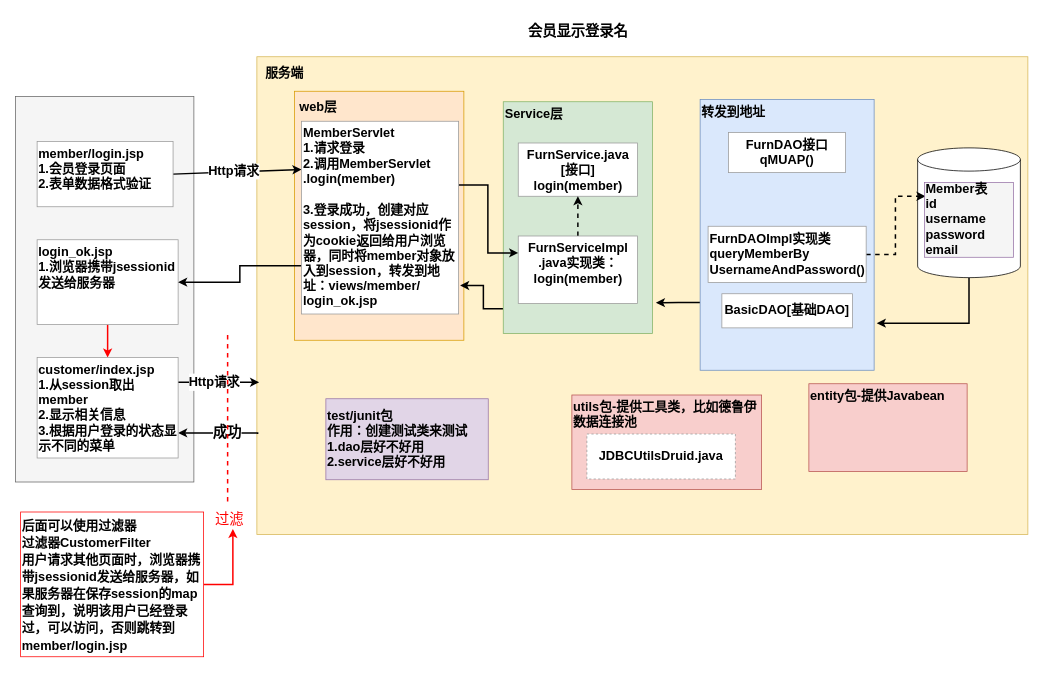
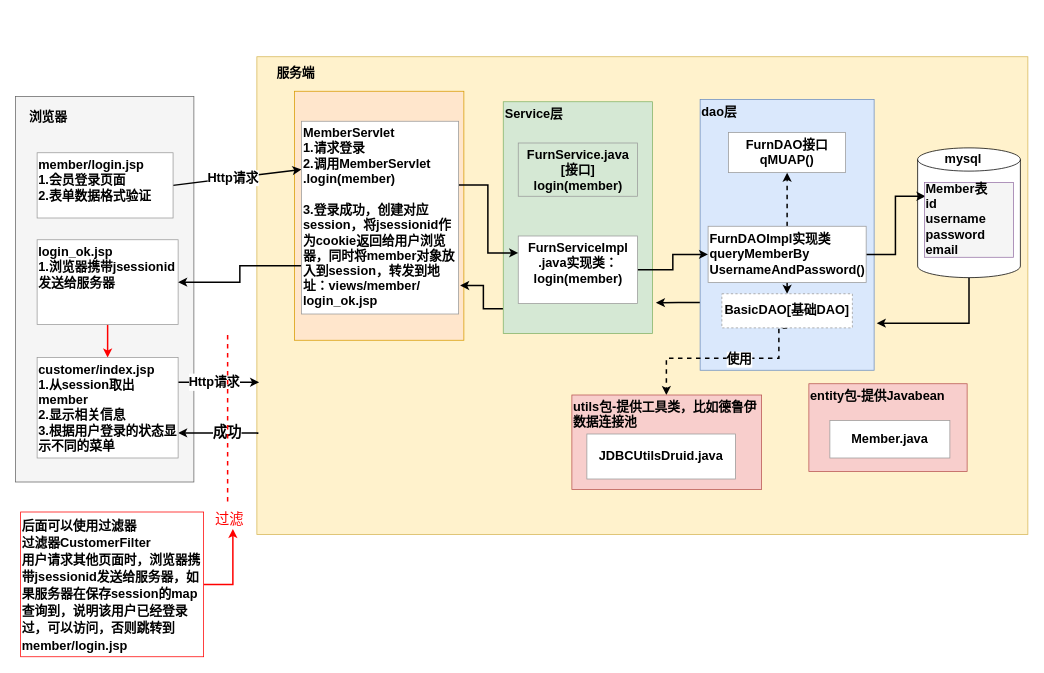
  <mxCell id="0" />
  <mxCell id="1" parent="0" />
- <mxCell id="2" value="&lt;span style=&quot;font-size: 19px;&quot;&gt;会员显示登录名&lt;/span&gt;" style="text;html=1;strokeColor=none;fillColor=none;align=center;verticalAlign=middle;whiteSpace=wrap;rounded=0;fontSize=18;fontStyle=1" parent="1" vertex="1"><mxGeometry x="621.5" y="20" width="297" height="44" as="geometry" /></mxCell>
  <mxCell id="3" value="" style="rounded=0;whiteSpace=wrap;html=1;fontSize=18;fillColor=#f5f5f5;strokeColor=#666666;fontStyle=1;fontColor=#333333;" parent="1" vertex="1"><mxGeometry x="20" y="128" width="238" height="514" as="geometry" /></mxCell>
+ <mxCell id="4" value="浏览器" style="text;html=1;strokeColor=none;fillColor=none;align=center;verticalAlign=middle;whiteSpace=wrap;rounded=0;fontSize=17;fontStyle=1" parent="1" vertex="1"><mxGeometry x="34" y="141" width="60" height="30" as="geometry" /></mxCell>
  <mxCell id="5" value="" style="rounded=0;whiteSpace=wrap;html=1;fontSize=17;fillColor=#fff2cc;strokeColor=#d6b656;fontStyle=1" parent="1" vertex="1"><mxGeometry x="342" y="75" width="1028" height="637" as="geometry" /></mxCell>
- <mxCell id="6" value="服务端" style="text;html=1;strokeColor=none;fillColor=none;align=center;verticalAlign=middle;whiteSpace=wrap;rounded=0;fontSize=17;fontStyle=1" parent="1" vertex="1"><mxGeometry x="349" y="83" width="60" height="30" as="geometry" /></mxCell>
+ <mxCell id="6" value="服务端" style="text;html=1;strokeColor=none;fillColor=none;align=center;verticalAlign=middle;whiteSpace=wrap;rounded=0;fontSize=17;fontStyle=1" parent="1" vertex="1"><mxGeometry x="364" y="83" width="60" height="30" as="geometry" /></mxCell>
  <mxCell id="7" style="edgeStyle=orthogonalEdgeStyle;rounded=0;orthogonalLoop=1;jettySize=auto;html=1;entryX=1;entryY=0.75;entryDx=0;entryDy=0;fontSize=19;strokeWidth=2;" edge="1" parent="1" target="48"><mxGeometry relative="1" as="geometry"><mxPoint x="343" y="578" as="sourcePoint" /><Array as="points"><mxPoint x="343" y="578" /><mxPoint x="343" y="578" /></Array></mxGeometry></mxCell>
  <mxCell id="8" value="成功" style="edgeLabel;html=1;align=center;verticalAlign=middle;resizable=0;points=[];fontSize=19;fontStyle=1" vertex="1" connectable="0" parent="7"><mxGeometry x="0.147" y="-4" relative="1" as="geometry"><mxPoint x="19" y="4" as="offset" /></mxGeometry></mxCell>
  <mxCell id="9" value="" style="text;html=1;strokeColor=#d79b00;fillColor=#ffe6cc;align=left;verticalAlign=top;whiteSpace=wrap;rounded=0;fontSize=17;fontStyle=1" parent="1" vertex="1"><mxGeometry x="392" y="121" width="226" height="332" as="geometry" /></mxCell>
  <mxCell id="10" style="rounded=0;orthogonalLoop=1;jettySize=auto;html=1;entryX=0;entryY=0.25;entryDx=0;entryDy=0;fontSize=17;strokeWidth=2;fontStyle=1;exitX=1;exitY=0.5;exitDx=0;exitDy=0;" parent="1" source="18" target="43" edge="1"><mxGeometry relative="1" as="geometry"><mxPoint x="262" y="207" as="sourcePoint" /><mxPoint x="409" y="195" as="targetPoint" /></mxGeometry></mxCell>
  <mxCell id="11" value="Http请求" style="edgeLabel;html=1;align=center;verticalAlign=middle;resizable=0;points=[];fontSize=17;fontStyle=1" parent="10" vertex="1" connectable="0"><mxGeometry x="-0.246" y="2" relative="1" as="geometry"><mxPoint x="15" as="offset" /></mxGeometry></mxCell>
  <mxCell id="12" style="edgeStyle=orthogonalEdgeStyle;rounded=0;orthogonalLoop=1;jettySize=auto;html=1;exitX=-0.001;exitY=0.893;exitDx=0;exitDy=0;fontSize=17;strokeColor=default;strokeWidth=2;exitPerimeter=0;" parent="1" source="13" edge="1"><mxGeometry relative="1" as="geometry"><mxPoint x="613" y="380" as="targetPoint" /><Array as="points"><mxPoint x="644" y="411" /><mxPoint x="644" y="380" /><mxPoint x="618" y="380" /></Array></mxGeometry></mxCell>
  <mxCell id="13" value="Service层" style="text;html=1;strokeColor=#82b366;fillColor=#d5e8d4;align=left;verticalAlign=top;whiteSpace=wrap;rounded=0;fontSize=17;fontStyle=1" parent="1" vertex="1"><mxGeometry x="670.5" y="135" width="199" height="309" as="geometry" /></mxCell>
  <mxCell id="14" style="edgeStyle=orthogonalEdgeStyle;rounded=0;orthogonalLoop=1;jettySize=auto;html=1;exitX=0;exitY=0.75;exitDx=0;exitDy=0;fontSize=17;strokeWidth=2;" parent="1" source="15" edge="1"><mxGeometry relative="1" as="geometry"><mxPoint x="874" y="403" as="targetPoint" /></mxGeometry></mxCell>
- <mxCell id="15" value="转发到地址" style="text;html=1;strokeColor=#6c8ebf;fillColor=#dae8fc;align=left;verticalAlign=top;whiteSpace=wrap;rounded=0;fontSize=17;fontStyle=1" parent="1" vertex="1"><mxGeometry x="933" y="132" width="232" height="361" as="geometry" /></mxCell>
+ <mxCell id="15" value="dao层" style="text;html=1;strokeColor=#6c8ebf;fillColor=#dae8fc;align=left;verticalAlign=top;whiteSpace=wrap;rounded=0;fontSize=17;fontStyle=1" parent="1" vertex="1"><mxGeometry x="933" y="132" width="232" height="361" as="geometry" /></mxCell>
  <mxCell id="16" style="edgeStyle=orthogonalEdgeStyle;rounded=0;orthogonalLoop=1;jettySize=auto;html=1;exitX=0.5;exitY=1;exitDx=0;exitDy=0;exitPerimeter=0;entryX=1.015;entryY=0.826;entryDx=0;entryDy=0;entryPerimeter=0;fontSize=17;strokeWidth=2;" parent="1" source="17" target="15" edge="1"><mxGeometry relative="1" as="geometry" /></mxCell>
  <mxCell id="17" value="" style="shape=cylinder3;whiteSpace=wrap;html=1;boundedLbl=1;backgroundOutline=1;size=15.49;fontSize=17;fontStyle=1" parent="1" vertex="1"><mxGeometry x="1223" y="196.5" width="137" height="173" as="geometry" /></mxCell>
- <mxCell id="18" value="member/login.jsp&lt;br&gt;1.会员登录页面&lt;br&gt;2.表单数据格式验证" style="rounded=0;whiteSpace=wrap;html=1;fontSize=17;fontStyle=1;align=left;verticalAlign=top;labelBorderColor=none;strokeColor=#999999;" parent="1" vertex="1"><mxGeometry x="49" y="188" width="181.25" height="87" as="geometry" /></mxCell>
- <mxCell id="19" value="web层" style="text;html=1;strokeColor=none;fillColor=none;align=left;verticalAlign=top;whiteSpace=wrap;rounded=0;fontSize=17;fontStyle=1" parent="1" vertex="1"><mxGeometry x="397" y="126" width="60" height="30" as="geometry" /></mxCell>
- <mxCell id="20" value="FurnService.java&lt;br&gt;[接口]&lt;br&gt;login(member)" style="rounded=0;whiteSpace=wrap;html=1;labelBorderColor=none;fontSize=17;strokeColor=#999999;fontStyle=1;align=center;verticalAlign=top;" parent="1" vertex="1"><mxGeometry x="690.5" y="190" width="159" height="71" as="geometry" /></mxCell>
- <mxCell id="21" style="edgeStyle=orthogonalEdgeStyle;rounded=0;orthogonalLoop=1;jettySize=auto;html=1;exitX=0.5;exitY=0;exitDx=0;exitDy=0;fontSize=17;dashed=1;strokeWidth=2;" parent="1" source="23" target="20" edge="1"><mxGeometry relative="1" as="geometry" /></mxCell>
+ <mxCell id="18" value="member/login.jsp&lt;br&gt;1.会员登录页面&lt;br&gt;2.表单数据格式验证" style="rounded=0;whiteSpace=wrap;html=1;fontSize=17;fontStyle=1;align=left;verticalAlign=top;labelBorderColor=none;strokeColor=#999999;" parent="1" vertex="1"><mxGeometry x="49" y="203" width="181.25" height="87" as="geometry" /></mxCell>
+ <mxCell id="20" value="FurnService.java&lt;br&gt;[接口]&lt;br&gt;login(member)" style="rounded=0;whiteSpace=wrap;html=1;labelBorderColor=none;fontSize=17;strokeColor=#999999;fontStyle=1;align=center;verticalAlign=top;fillColor=#d5e8d4;" parent="1" vertex="1"><mxGeometry x="690.5" y="190" width="159" height="71" as="geometry" /></mxCell>
+ <mxCell id="22" style="edgeStyle=orthogonalEdgeStyle;rounded=0;orthogonalLoop=1;jettySize=auto;html=1;entryX=0;entryY=0.5;entryDx=0;entryDy=0;fontSize=17;strokeWidth=2;" parent="1" source="23" target="28" edge="1"><mxGeometry relative="1" as="geometry" /></mxCell>
  <mxCell id="23" value="FurnServiceImpl&lt;br&gt;.java实现类：&lt;br&gt;login(member)" style="rounded=0;whiteSpace=wrap;html=1;labelBorderColor=none;fontSize=17;strokeColor=#999999;align=center;fontStyle=1;verticalAlign=top;" parent="1" vertex="1"><mxGeometry x="690.5" y="314" width="159" height="90" as="geometry" /></mxCell>
  <mxCell id="24" value="FurnDAO接口&lt;br&gt;qMUAP()" style="rounded=0;whiteSpace=wrap;html=1;labelBorderColor=none;fontSize=17;strokeColor=#999999;fontStyle=1;align=center;verticalAlign=middle;" parent="1" vertex="1"><mxGeometry x="970.99" y="176" width="156" height="53.5" as="geometry" /></mxCell>
- <mxCell id="27" style="edgeStyle=orthogonalEdgeStyle;rounded=0;orthogonalLoop=1;jettySize=auto;html=1;exitX=1;exitY=0.5;exitDx=0;exitDy=0;entryX=0.01;entryY=0.184;entryDx=0;entryDy=0;entryPerimeter=0;fontSize=17;strokeWidth=2;dashed=1;" parent="1" source="28" target="36" edge="1"><mxGeometry relative="1" as="geometry" /></mxCell>
+ <mxCell id="25" style="edgeStyle=orthogonalEdgeStyle;rounded=0;orthogonalLoop=1;jettySize=auto;html=1;exitX=0.5;exitY=0;exitDx=0;exitDy=0;entryX=0.5;entryY=1;entryDx=0;entryDy=0;dashed=1;fontSize=17;strokeWidth=2;" parent="1" source="28" target="24" edge="1"><mxGeometry relative="1" as="geometry" /></mxCell>
+ <mxCell id="26" style="edgeStyle=orthogonalEdgeStyle;rounded=0;orthogonalLoop=1;jettySize=auto;html=1;exitX=0.5;exitY=1;exitDx=0;exitDy=0;entryX=0.5;entryY=0;entryDx=0;entryDy=0;fontSize=17;strokeWidth=2;" parent="1" source="28" target="31" edge="1"><mxGeometry relative="1" as="geometry" /></mxCell>
+ <mxCell id="27" style="edgeStyle=orthogonalEdgeStyle;rounded=0;orthogonalLoop=1;jettySize=auto;html=1;exitX=1;exitY=0.5;exitDx=0;exitDy=0;entryX=0.01;entryY=0.184;entryDx=0;entryDy=0;entryPerimeter=0;fontSize=17;strokeWidth=2;" parent="1" source="28" target="36" edge="1"><mxGeometry relative="1" as="geometry" /></mxCell>
  <mxCell id="28" value="FurnDAOImpl实现类&lt;br&gt;queryMemberBy&lt;br&gt;UsernameAndPassword()" style="rounded=0;whiteSpace=wrap;html=1;labelBorderColor=none;fontSize=17;strokeColor=#999999;fontStyle=1;align=left;verticalAlign=middle;" parent="1" vertex="1"><mxGeometry x="943.62" y="301" width="210.75" height="75" as="geometry" /></mxCell>
- <mxCell id="31" value="BasicDAO[基础DAO]" style="rounded=0;whiteSpace=wrap;html=1;labelBorderColor=none;fontSize=17;strokeColor=#999999;align=center;fontStyle=1;verticalAlign=middle;" parent="1" vertex="1"><mxGeometry x="961.99" y="391" width="174" height="45.5" as="geometry" /></mxCell>
- <mxCell id="32" value="test/junit包&lt;br&gt;作用：创建测试类来测试&lt;br&gt;1.dao层好不好用&lt;br&gt;2.service层好不好用" style="rounded=0;whiteSpace=wrap;html=1;labelBorderColor=none;fontSize=17;strokeColor=#9673a6;align=left;fontStyle=1;fillColor=#e1d5e7;" parent="1" vertex="1"><mxGeometry x="434" y="531" width="216.5" height="108" as="geometry" /></mxCell>
+ <mxCell id="29" style="edgeStyle=orthogonalEdgeStyle;rounded=0;orthogonalLoop=1;jettySize=auto;html=1;exitX=0.5;exitY=1;exitDx=0;exitDy=0;fontSize=17;strokeWidth=2;dashed=1;" parent="1" source="31" target="33" edge="1"><mxGeometry relative="1" as="geometry"><Array as="points"><mxPoint x="1038" y="477" /><mxPoint x="888" y="477" /></Array></mxGeometry></mxCell>
+ <mxCell id="30" value="使用" style="edgeLabel;html=1;align=center;verticalAlign=middle;resizable=0;points=[];fontSize=17;fontStyle=1" parent="29" vertex="1" connectable="0"><mxGeometry x="-0.163" y="1" relative="1" as="geometry"><mxPoint as="offset" /></mxGeometry></mxCell>
+ <mxCell id="31" value="BasicDAO[基础DAO]" style="rounded=0;whiteSpace=wrap;html=1;labelBorderColor=none;fontSize=17;strokeColor=#999999;align=center;fontStyle=1;verticalAlign=middle;dashed=1;" parent="1" vertex="1"><mxGeometry x="961.99" y="391" width="174" height="45.5" as="geometry" /></mxCell>
  <mxCell id="33" value="utils包-提供工具类，比如德鲁伊数据连接池" style="rounded=0;whiteSpace=wrap;html=1;labelBorderColor=none;fontSize=17;strokeColor=#b85450;align=left;fontStyle=1;verticalAlign=top;fillColor=#f8cecc;" parent="1" vertex="1"><mxGeometry x="762" y="526" width="253" height="126" as="geometry" /></mxCell>
- <mxCell id="34" value="JDBCUtilsDruid.java" style="rounded=0;whiteSpace=wrap;html=1;labelBorderColor=none;fontSize=17;strokeColor=#999999;fontStyle=1;dashed=1;" parent="1" vertex="1"><mxGeometry x="782" y="578" width="198" height="60" as="geometry" /></mxCell>
+ <mxCell id="34" value="JDBCUtilsDruid.java" style="rounded=0;whiteSpace=wrap;html=1;labelBorderColor=none;fontSize=17;strokeColor=#999999;fontStyle=1" parent="1" vertex="1"><mxGeometry x="782" y="578" width="198" height="60" as="geometry" /></mxCell>
+ <mxCell id="35" value="mysql" style="text;html=1;strokeColor=none;fillColor=none;align=center;verticalAlign=middle;whiteSpace=wrap;rounded=0;labelBorderColor=none;fontSize=17;fontStyle=1" parent="1" vertex="1"><mxGeometry x="1253.5" y="196.5" width="60" height="30" as="geometry" /></mxCell>
  <mxCell id="36" value="Member表&lt;br&gt;id&lt;br&gt;username&lt;br&gt;password&lt;br&gt;email" style="rounded=0;whiteSpace=wrap;html=1;labelBorderColor=none;fontSize=17;strokeColor=#9673a6;fillColor=#f5f5f5;fontStyle=1;align=left;" parent="1" vertex="1"><mxGeometry x="1232.31" y="242.62" width="118.37" height="99.75" as="geometry" /></mxCell>
  <mxCell id="37" value="entity包-提供Javabean" style="rounded=0;whiteSpace=wrap;html=1;labelBorderColor=none;fontSize=17;strokeColor=#b85450;align=left;fontStyle=1;verticalAlign=top;fillColor=#f8cecc;" parent="1" vertex="1"><mxGeometry x="1078" y="511" width="211" height="117" as="geometry" /></mxCell>
+ <mxCell id="38" value="Member.java" style="rounded=0;whiteSpace=wrap;html=1;labelBorderColor=none;fontSize=17;strokeColor=#999999;fontStyle=1" parent="1" vertex="1"><mxGeometry x="1106" y="560" width="160" height="50" as="geometry" /></mxCell>
  <mxCell id="39" style="edgeStyle=orthogonalEdgeStyle;rounded=0;orthogonalLoop=1;jettySize=auto;html=1;exitX=0.5;exitY=1;exitDx=0;exitDy=0;entryX=0.5;entryY=0;entryDx=0;entryDy=0;fontSize=19;strokeColor=#FF0000;strokeWidth=2;" edge="1" parent="1" source="40" target="48"><mxGeometry relative="1" as="geometry" /></mxCell>
  <mxCell id="40" value="login_ok.jsp&lt;br&gt;1.浏览器携带jsessionid发送给服务器" style="rounded=0;whiteSpace=wrap;html=1;fontSize=17;fontStyle=1;align=left;verticalAlign=top;strokeColor=#999999;" parent="1" vertex="1"><mxGeometry x="49" y="319" width="188" height="113" as="geometry" /></mxCell>
  <mxCell id="41" style="edgeStyle=orthogonalEdgeStyle;rounded=0;orthogonalLoop=1;jettySize=auto;html=1;entryX=0;entryY=0.25;entryDx=0;entryDy=0;fontSize=17;strokeColor=default;strokeWidth=2;" parent="1" source="43" target="23" edge="1"><mxGeometry relative="1" as="geometry"><Array as="points"><mxPoint x="650" y="246" /><mxPoint x="650" y="337" /></Array></mxGeometry></mxCell>
  <mxCell id="42" style="edgeStyle=orthogonalEdgeStyle;rounded=0;orthogonalLoop=1;jettySize=auto;html=1;exitX=0;exitY=0.75;exitDx=0;exitDy=0;entryX=1;entryY=0.5;entryDx=0;entryDy=0;fontSize=17;strokeColor=default;strokeWidth=2;" parent="1" source="43" target="40" edge="1"><mxGeometry relative="1" as="geometry" /></mxCell>
  <mxCell id="43" value="MemberServlet&lt;br&gt;1.请求登录&lt;br&gt;2.调用MemberServlet&lt;br&gt;.login(member)&lt;br&gt;&lt;br&gt;3.登录成功，创建对应session，将jsessionid作为cookie返回给用户浏览器，同时将member对象放入到session，转发到地址：views/member/&lt;br&gt;login_ok.jsp" style="rounded=0;whiteSpace=wrap;html=1;fontSize=17;align=left;verticalAlign=top;fontStyle=1;strokeColor=#999999;" parent="1" vertex="1"><mxGeometry x="401.5" y="161" width="209.5" height="257" as="geometry" /></mxCell>
  <mxCell id="44" style="edgeStyle=orthogonalEdgeStyle;rounded=0;orthogonalLoop=1;jettySize=auto;html=1;entryX=0.604;entryY=0.988;entryDx=0;entryDy=0;entryPerimeter=0;fontSize=19;fontColor=#FF0000;strokeColor=#FF0000;strokeWidth=2;" edge="1" parent="1" source="45" target="50"><mxGeometry relative="1" as="geometry" /></mxCell>
  <mxCell id="45" value="&lt;span style=&quot;font-size: 17px;&quot;&gt;后面可以使用过滤器&lt;br&gt;过滤器CustomerFilter&lt;br&gt;用户请求其他页面时，浏览器携带jsessionid发送给服务器，如果服务器在保存session的map查询到，说明该用户已经登录过，可以访问，否则跳转到member/login.jsp&lt;/span&gt;" style="rounded=0;whiteSpace=wrap;html=1;fontSize=19;align=left;fontStyle=1;verticalAlign=top;strokeColor=#FF0000;" vertex="1" parent="1"><mxGeometry x="27" y="682" width="244" height="193" as="geometry" /></mxCell>
  <mxCell id="46" style="edgeStyle=orthogonalEdgeStyle;rounded=0;orthogonalLoop=1;jettySize=auto;html=1;fontSize=19;fontStyle=1;strokeWidth=2;" edge="1" parent="1"><mxGeometry relative="1" as="geometry"><mxPoint x="234" y="509" as="sourcePoint" /><mxPoint x="345" y="509" as="targetPoint" /><Array as="points"><mxPoint x="236" y="509" /><mxPoint x="390" y="509" /></Array></mxGeometry></mxCell>
  <mxCell id="47" value="&lt;span style=&quot;font-size: 17px; font-weight: 700;&quot;&gt;Http请求&lt;/span&gt;" style="edgeLabel;html=1;align=center;verticalAlign=middle;resizable=0;points=[];fontSize=19;" vertex="1" connectable="0" parent="46"><mxGeometry x="0.164" y="3" relative="1" as="geometry"><mxPoint x="-15" y="2" as="offset" /></mxGeometry></mxCell>
  <mxCell id="48" value="customer/index.jsp&lt;br&gt;1.从session取出member&lt;br&gt;2.显示相关信息&lt;br&gt;3.根据用户登录的状态显示不同的菜单" style="rounded=0;whiteSpace=wrap;html=1;fontSize=17;fontStyle=1;align=left;verticalAlign=top;strokeColor=#999999;" vertex="1" parent="1"><mxGeometry x="49" y="476" width="188" height="134" as="geometry" /></mxCell>
  <mxCell id="49" value="" style="endArrow=none;dashed=1;html=1;rounded=0;fontSize=19;strokeWidth=2;fillColor=#e51400;strokeColor=#FF0000;" edge="1" parent="1"><mxGeometry width="50" height="50" relative="1" as="geometry"><mxPoint x="303" y="668" as="sourcePoint" /><mxPoint x="303" y="446" as="targetPoint" /></mxGeometry></mxCell>
  <mxCell id="50" value="过滤" style="text;html=1;align=center;verticalAlign=middle;resizable=0;points=[];autosize=1;strokeColor=none;fillColor=none;fontSize=19;fontColor=#FF0000;" vertex="1" parent="1"><mxGeometry x="281" y="678" width="48" height="27" as="geometry" /></mxCell>
